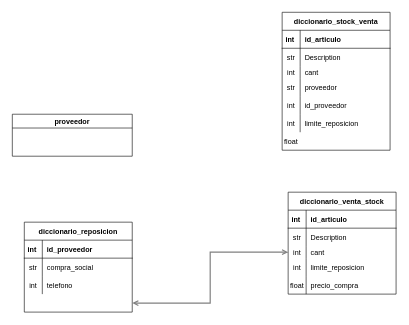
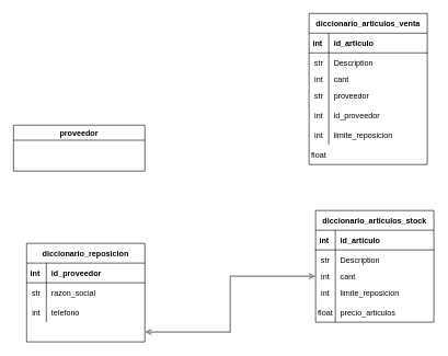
  <mxCell id="0" />
  <mxCell id="1" parent="0" />
- <mxCell id="2" value="diccionario_stock_venta" style="shape=table;startSize=30;container=1;collapsible=1;childLayout=tableLayout;fixedRows=1;rowLines=0;fontStyle=1;align=center;resizeLast=1;" vertex="1" parent="1"><mxGeometry x="470" y="20" width="180" height="230" as="geometry" /></mxCell>
+ <mxCell id="2" value="diccionario_articulos_venta" style="shape=table;startSize=30;container=1;collapsible=1;childLayout=tableLayout;fixedRows=1;rowLines=0;fontStyle=1;align=center;resizeLast=1;" vertex="1" parent="1"><mxGeometry x="470" y="20" width="180" height="230" as="geometry" /></mxCell>
  <mxCell id="3" value="" style="shape=partialRectangle;collapsible=0;dropTarget=0;pointerEvents=0;fillColor=none;top=0;left=0;bottom=1;right=0;points=[[0,0.5],[1,0.5]];portConstraint=eastwest;" vertex="1" parent="2"><mxGeometry y="30" width="180" height="30" as="geometry" /></mxCell>
  <mxCell id="4" value="int " style="shape=partialRectangle;connectable=0;fillColor=none;top=0;left=0;bottom=0;right=0;fontStyle=1;overflow=hidden;" vertex="1" parent="3"><mxGeometry width="30" height="30" as="geometry"><mxRectangle width="30" height="30" as="alternateBounds" /></mxGeometry></mxCell>
  <mxCell id="5" value="id_articulo" style="shape=partialRectangle;connectable=0;fillColor=none;top=0;left=0;bottom=0;right=0;align=left;spacingLeft=6;fontStyle=1;overflow=hidden;" vertex="1" parent="3"><mxGeometry x="30" width="150" height="30" as="geometry"><mxRectangle width="150" height="30" as="alternateBounds" /></mxGeometry></mxCell>
  <mxCell id="6" value="" style="shape=partialRectangle;collapsible=0;dropTarget=0;pointerEvents=0;fillColor=none;top=0;left=0;bottom=0;right=0;points=[[0,0.5],[1,0.5]];portConstraint=eastwest;" vertex="1" parent="2"><mxGeometry y="60" width="180" height="30" as="geometry" /></mxCell>
  <mxCell id="7" value="str" style="shape=partialRectangle;connectable=0;fillColor=none;top=0;left=0;bottom=0;right=0;editable=1;overflow=hidden;" vertex="1" parent="6"><mxGeometry width="30" height="30" as="geometry"><mxRectangle width="30" height="30" as="alternateBounds" /></mxGeometry></mxCell>
  <mxCell id="8" value="Description" style="shape=partialRectangle;connectable=0;fillColor=none;top=0;left=0;bottom=0;right=0;align=left;spacingLeft=6;overflow=hidden;" vertex="1" parent="6"><mxGeometry x="30" width="150" height="30" as="geometry"><mxRectangle width="150" height="30" as="alternateBounds" /></mxGeometry></mxCell>
  <mxCell id="9" value="" style="shape=partialRectangle;collapsible=0;dropTarget=0;pointerEvents=0;fillColor=none;top=0;left=0;bottom=0;right=0;points=[[0,0.5],[1,0.5]];portConstraint=eastwest;" vertex="1" parent="2"><mxGeometry y="90" width="180" height="20" as="geometry" /></mxCell>
  <mxCell id="10" value="int" style="shape=partialRectangle;connectable=0;fillColor=none;top=0;left=0;bottom=0;right=0;editable=1;overflow=hidden;" vertex="1" parent="9"><mxGeometry width="30" height="20" as="geometry"><mxRectangle width="30" height="20" as="alternateBounds" /></mxGeometry></mxCell>
  <mxCell id="11" value="cant" style="shape=partialRectangle;connectable=0;fillColor=none;top=0;left=0;bottom=0;right=0;align=left;spacingLeft=6;overflow=hidden;" vertex="1" parent="9"><mxGeometry x="30" width="150" height="20" as="geometry"><mxRectangle width="150" height="20" as="alternateBounds" /></mxGeometry></mxCell>
  <mxCell id="12" value="" style="shape=partialRectangle;collapsible=0;dropTarget=0;pointerEvents=0;fillColor=none;top=0;left=0;bottom=0;right=0;points=[[0,0.5],[1,0.5]];portConstraint=eastwest;" vertex="1" parent="2"><mxGeometry y="110" width="180" height="30" as="geometry" /></mxCell>
  <mxCell id="13" value="str" style="shape=partialRectangle;connectable=0;fillColor=none;top=0;left=0;bottom=0;right=0;editable=1;overflow=hidden;" vertex="1" parent="12"><mxGeometry width="30" height="30" as="geometry"><mxRectangle width="30" height="30" as="alternateBounds" /></mxGeometry></mxCell>
  <mxCell id="14" value="proveedor" style="shape=partialRectangle;connectable=0;fillColor=none;top=0;left=0;bottom=0;right=0;align=left;spacingLeft=6;overflow=hidden;" vertex="1" parent="12"><mxGeometry x="30" width="150" height="30" as="geometry"><mxRectangle width="150" height="30" as="alternateBounds" /></mxGeometry></mxCell>
  <mxCell id="15" value="" style="shape=partialRectangle;collapsible=0;dropTarget=0;pointerEvents=0;fillColor=none;top=0;left=0;bottom=0;right=0;points=[[0,0.5],[1,0.5]];portConstraint=eastwest;" vertex="1" parent="2"><mxGeometry y="140" width="180" height="30" as="geometry" /></mxCell>
  <mxCell id="16" value="int" style="shape=partialRectangle;connectable=0;fillColor=none;top=0;left=0;bottom=0;right=0;editable=1;overflow=hidden;" vertex="1" parent="15"><mxGeometry width="30" height="30" as="geometry"><mxRectangle width="30" height="30" as="alternateBounds" /></mxGeometry></mxCell>
  <mxCell id="17" value="id_proveedor" style="shape=partialRectangle;connectable=0;fillColor=none;top=0;left=0;bottom=0;right=0;align=left;spacingLeft=6;overflow=hidden;" vertex="1" parent="15"><mxGeometry x="30" width="150" height="30" as="geometry"><mxRectangle width="150" height="30" as="alternateBounds" /></mxGeometry></mxCell>
  <mxCell id="18" value="" style="shape=partialRectangle;collapsible=0;dropTarget=0;pointerEvents=0;fillColor=none;top=0;left=0;bottom=0;right=0;points=[[0,0.5],[1,0.5]];portConstraint=eastwest;" vertex="1" parent="2"><mxGeometry y="170" width="180" height="30" as="geometry" /></mxCell>
  <mxCell id="19" value="int" style="shape=partialRectangle;connectable=0;fillColor=none;top=0;left=0;bottom=0;right=0;editable=1;overflow=hidden;" vertex="1" parent="18"><mxGeometry width="30" height="30" as="geometry"><mxRectangle width="30" height="30" as="alternateBounds" /></mxGeometry></mxCell>
  <mxCell id="20" value="limite_reposicion" style="shape=partialRectangle;connectable=0;fillColor=none;top=0;left=0;bottom=0;right=0;align=left;spacingLeft=6;overflow=hidden;" vertex="1" parent="18"><mxGeometry x="30" width="150" height="30" as="geometry"><mxRectangle width="150" height="30" as="alternateBounds" /></mxGeometry></mxCell>
  <mxCell id="21" value="" style="shape=partialRectangle;collapsible=0;dropTarget=0;pointerEvents=0;fillColor=none;top=0;left=0;bottom=0;right=0;points=[[0,0.5],[1,0.5]];portConstraint=eastwest;" vertex="1" parent="2"><mxGeometry y="200" width="180" height="30" as="geometry" /></mxCell>
  <mxCell id="22" value="float" style="shape=partialRectangle;connectable=0;fillColor=none;top=0;left=0;bottom=0;right=0;editable=1;overflow=hidden;" vertex="1" parent="21"><mxGeometry width="30" height="30" as="geometry"><mxRectangle width="30" height="30" as="alternateBounds" /></mxGeometry></mxCell>
  <mxCell id="23" value="diccionario_reposicion" style="shape=table;startSize=30;container=1;collapsible=1;childLayout=tableLayout;fixedRows=1;rowLines=0;fontStyle=1;align=center;resizeLast=1;" vertex="1" parent="1"><mxGeometry x="40" y="370" width="180" height="150" as="geometry" /></mxCell>
  <mxCell id="24" value="" style="shape=partialRectangle;collapsible=0;dropTarget=0;pointerEvents=0;fillColor=none;top=0;left=0;bottom=1;right=0;points=[[0,0.5],[1,0.5]];portConstraint=eastwest;" vertex="1" parent="23"><mxGeometry y="30" width="180" height="30" as="geometry" /></mxCell>
  <mxCell id="25" value="int " style="shape=partialRectangle;connectable=0;fillColor=none;top=0;left=0;bottom=0;right=0;fontStyle=1;overflow=hidden;" vertex="1" parent="24"><mxGeometry width="30" height="30" as="geometry"><mxRectangle width="30" height="30" as="alternateBounds" /></mxGeometry></mxCell>
  <mxCell id="26" value="id_proveedor" style="shape=partialRectangle;connectable=0;fillColor=none;top=0;left=0;bottom=0;right=0;align=left;spacingLeft=6;fontStyle=1;overflow=hidden;" vertex="1" parent="24"><mxGeometry x="30" width="150" height="30" as="geometry"><mxRectangle width="150" height="30" as="alternateBounds" /></mxGeometry></mxCell>
  <mxCell id="27" value="" style="shape=partialRectangle;collapsible=0;dropTarget=0;pointerEvents=0;fillColor=none;top=0;left=0;bottom=0;right=0;points=[[0,0.5],[1,0.5]];portConstraint=eastwest;" vertex="1" parent="23"><mxGeometry y="60" width="180" height="30" as="geometry" /></mxCell>
  <mxCell id="28" value="str" style="shape=partialRectangle;connectable=0;fillColor=none;top=0;left=0;bottom=0;right=0;editable=1;overflow=hidden;" vertex="1" parent="27"><mxGeometry width="30" height="30" as="geometry"><mxRectangle width="30" height="30" as="alternateBounds" /></mxGeometry></mxCell>
- <mxCell id="29" value="compra_social" style="shape=partialRectangle;connectable=0;fillColor=none;top=0;left=0;bottom=0;right=0;align=left;spacingLeft=6;overflow=hidden;" vertex="1" parent="27"><mxGeometry x="30" width="150" height="30" as="geometry"><mxRectangle width="150" height="30" as="alternateBounds" /></mxGeometry></mxCell>
+ <mxCell id="29" value="razon_social" style="shape=partialRectangle;connectable=0;fillColor=none;top=0;left=0;bottom=0;right=0;align=left;spacingLeft=6;overflow=hidden;" vertex="1" parent="27"><mxGeometry x="30" width="150" height="30" as="geometry"><mxRectangle width="150" height="30" as="alternateBounds" /></mxGeometry></mxCell>
  <mxCell id="30" value="" style="shape=partialRectangle;collapsible=0;dropTarget=0;pointerEvents=0;fillColor=none;top=0;left=0;bottom=0;right=0;points=[[0,0.5],[1,0.5]];portConstraint=eastwest;" vertex="1" parent="23"><mxGeometry y="90" width="180" height="30" as="geometry" /></mxCell>
  <mxCell id="31" value="int" style="shape=partialRectangle;connectable=0;fillColor=none;top=0;left=0;bottom=0;right=0;editable=1;overflow=hidden;" vertex="1" parent="30"><mxGeometry width="30" height="30" as="geometry"><mxRectangle width="30" height="30" as="alternateBounds" /></mxGeometry></mxCell>
  <mxCell id="32" value="telefono" style="shape=partialRectangle;connectable=0;fillColor=none;top=0;left=0;bottom=0;right=0;align=left;spacingLeft=6;overflow=hidden;" vertex="1" parent="30"><mxGeometry x="30" width="150" height="30" as="geometry"><mxRectangle width="150" height="30" as="alternateBounds" /></mxGeometry></mxCell>
  <mxCell id="33" value="" style="shape=partialRectangle;collapsible=0;dropTarget=0;pointerEvents=0;fillColor=none;top=0;left=0;bottom=0;right=0;points=[[0,0.5],[1,0.5]];portConstraint=eastwest;fontStyle=1" vertex="1" parent="23"><mxGeometry y="120" width="180" height="30" as="geometry" /></mxCell>
  <mxCell id="34" style="edgeStyle=orthogonalEdgeStyle;rounded=0;orthogonalLoop=1;jettySize=auto;html=1;startArrow=open;startFill=0;endArrow=open;endFill=0;strokeWidth=2;strokeColor=#808080;exitX=0;exitY=0.5;exitDx=0;exitDy=0;" edge="1" parent="1" source="42" target="33"><mxGeometry relative="1" as="geometry"><mxPoint x="350" y="380" as="sourcePoint" /><mxPoint x="440.04" y="230.01" as="targetPoint" /></mxGeometry></mxCell>
- <mxCell id="35" value="diccionario_venta_stock" style="shape=table;startSize=30;container=1;collapsible=1;childLayout=tableLayout;fixedRows=1;rowLines=0;fontStyle=1;align=center;resizeLast=1;" vertex="1" parent="1"><mxGeometry x="480" y="320" width="180" height="170" as="geometry" /></mxCell>
+ <mxCell id="35" value="diccionario_articulos_stock" style="shape=table;startSize=30;container=1;collapsible=1;childLayout=tableLayout;fixedRows=1;rowLines=0;fontStyle=1;align=center;resizeLast=1;" vertex="1" parent="1"><mxGeometry x="480" y="320" width="180" height="170" as="geometry" /></mxCell>
  <mxCell id="36" value="" style="shape=partialRectangle;collapsible=0;dropTarget=0;pointerEvents=0;fillColor=none;top=0;left=0;bottom=1;right=0;points=[[0,0.5],[1,0.5]];portConstraint=eastwest;" vertex="1" parent="35"><mxGeometry y="30" width="180" height="30" as="geometry" /></mxCell>
  <mxCell id="37" value="int " style="shape=partialRectangle;connectable=0;fillColor=none;top=0;left=0;bottom=0;right=0;fontStyle=1;overflow=hidden;" vertex="1" parent="36"><mxGeometry width="30" height="30" as="geometry"><mxRectangle width="30" height="30" as="alternateBounds" /></mxGeometry></mxCell>
  <mxCell id="38" value="id_articulo" style="shape=partialRectangle;connectable=0;fillColor=none;top=0;left=0;bottom=0;right=0;align=left;spacingLeft=6;fontStyle=1;overflow=hidden;" vertex="1" parent="36"><mxGeometry x="30" width="150" height="30" as="geometry"><mxRectangle width="150" height="30" as="alternateBounds" /></mxGeometry></mxCell>
  <mxCell id="39" value="" style="shape=partialRectangle;collapsible=0;dropTarget=0;pointerEvents=0;fillColor=none;top=0;left=0;bottom=0;right=0;points=[[0,0.5],[1,0.5]];portConstraint=eastwest;" vertex="1" parent="35"><mxGeometry y="60" width="180" height="30" as="geometry" /></mxCell>
  <mxCell id="40" value="str" style="shape=partialRectangle;connectable=0;fillColor=none;top=0;left=0;bottom=0;right=0;editable=1;overflow=hidden;" vertex="1" parent="39"><mxGeometry width="30" height="30" as="geometry"><mxRectangle width="30" height="30" as="alternateBounds" /></mxGeometry></mxCell>
  <mxCell id="41" value="Description" style="shape=partialRectangle;connectable=0;fillColor=none;top=0;left=0;bottom=0;right=0;align=left;spacingLeft=6;overflow=hidden;" vertex="1" parent="39"><mxGeometry x="30" width="150" height="30" as="geometry"><mxRectangle width="150" height="30" as="alternateBounds" /></mxGeometry></mxCell>
  <mxCell id="42" value="" style="shape=partialRectangle;collapsible=0;dropTarget=0;pointerEvents=0;fillColor=none;top=0;left=0;bottom=0;right=0;points=[[0,0.5],[1,0.5]];portConstraint=eastwest;" vertex="1" parent="35"><mxGeometry y="90" width="180" height="20" as="geometry" /></mxCell>
  <mxCell id="43" value="int" style="shape=partialRectangle;connectable=0;fillColor=none;top=0;left=0;bottom=0;right=0;editable=1;overflow=hidden;" vertex="1" parent="42"><mxGeometry width="30" height="20" as="geometry"><mxRectangle width="30" height="20" as="alternateBounds" /></mxGeometry></mxCell>
  <mxCell id="44" value="cant" style="shape=partialRectangle;connectable=0;fillColor=none;top=0;left=0;bottom=0;right=0;align=left;spacingLeft=6;overflow=hidden;" vertex="1" parent="42"><mxGeometry x="30" width="150" height="20" as="geometry"><mxRectangle width="150" height="20" as="alternateBounds" /></mxGeometry></mxCell>
  <mxCell id="45" value="" style="shape=partialRectangle;collapsible=0;dropTarget=0;pointerEvents=0;fillColor=none;top=0;left=0;bottom=0;right=0;points=[[0,0.5],[1,0.5]];portConstraint=eastwest;" vertex="1" parent="35"><mxGeometry y="110" width="180" height="30" as="geometry" /></mxCell>
  <mxCell id="46" value="int" style="shape=partialRectangle;connectable=0;fillColor=none;top=0;left=0;bottom=0;right=0;editable=1;overflow=hidden;" vertex="1" parent="45"><mxGeometry width="30" height="30" as="geometry"><mxRectangle width="30" height="30" as="alternateBounds" /></mxGeometry></mxCell>
  <mxCell id="47" value="limite_reposicion" style="shape=partialRectangle;connectable=0;fillColor=none;top=0;left=0;bottom=0;right=0;align=left;spacingLeft=6;overflow=hidden;" vertex="1" parent="45"><mxGeometry x="30" width="150" height="30" as="geometry"><mxRectangle width="150" height="30" as="alternateBounds" /></mxGeometry></mxCell>
  <mxCell id="48" value="" style="shape=partialRectangle;collapsible=0;dropTarget=0;pointerEvents=0;fillColor=none;top=0;left=0;bottom=0;right=0;points=[[0,0.5],[1,0.5]];portConstraint=eastwest;" vertex="1" parent="35"><mxGeometry y="140" width="180" height="30" as="geometry" /></mxCell>
  <mxCell id="49" value="float" style="shape=partialRectangle;connectable=0;fillColor=none;top=0;left=0;bottom=0;right=0;editable=1;overflow=hidden;" vertex="1" parent="48"><mxGeometry width="30" height="30" as="geometry"><mxRectangle width="30" height="30" as="alternateBounds" /></mxGeometry></mxCell>
- <mxCell id="50" value="precio_compra" style="shape=partialRectangle;connectable=0;fillColor=none;top=0;left=0;bottom=0;right=0;align=left;spacingLeft=6;overflow=hidden;" vertex="1" parent="48"><mxGeometry x="30" width="150" height="30" as="geometry"><mxRectangle width="150" height="30" as="alternateBounds" /></mxGeometry></mxCell>
+ <mxCell id="50" value="precio_articulos" style="shape=partialRectangle;connectable=0;fillColor=none;top=0;left=0;bottom=0;right=0;align=left;spacingLeft=6;overflow=hidden;" vertex="1" parent="48"><mxGeometry x="30" width="150" height="30" as="geometry"><mxRectangle width="150" height="30" as="alternateBounds" /></mxGeometry></mxCell>
  <mxCell id="51" value="proveedor" style="swimlane;" vertex="1" parent="1"><mxGeometry x="20" y="190" width="200" height="70" as="geometry" /></mxCell>
